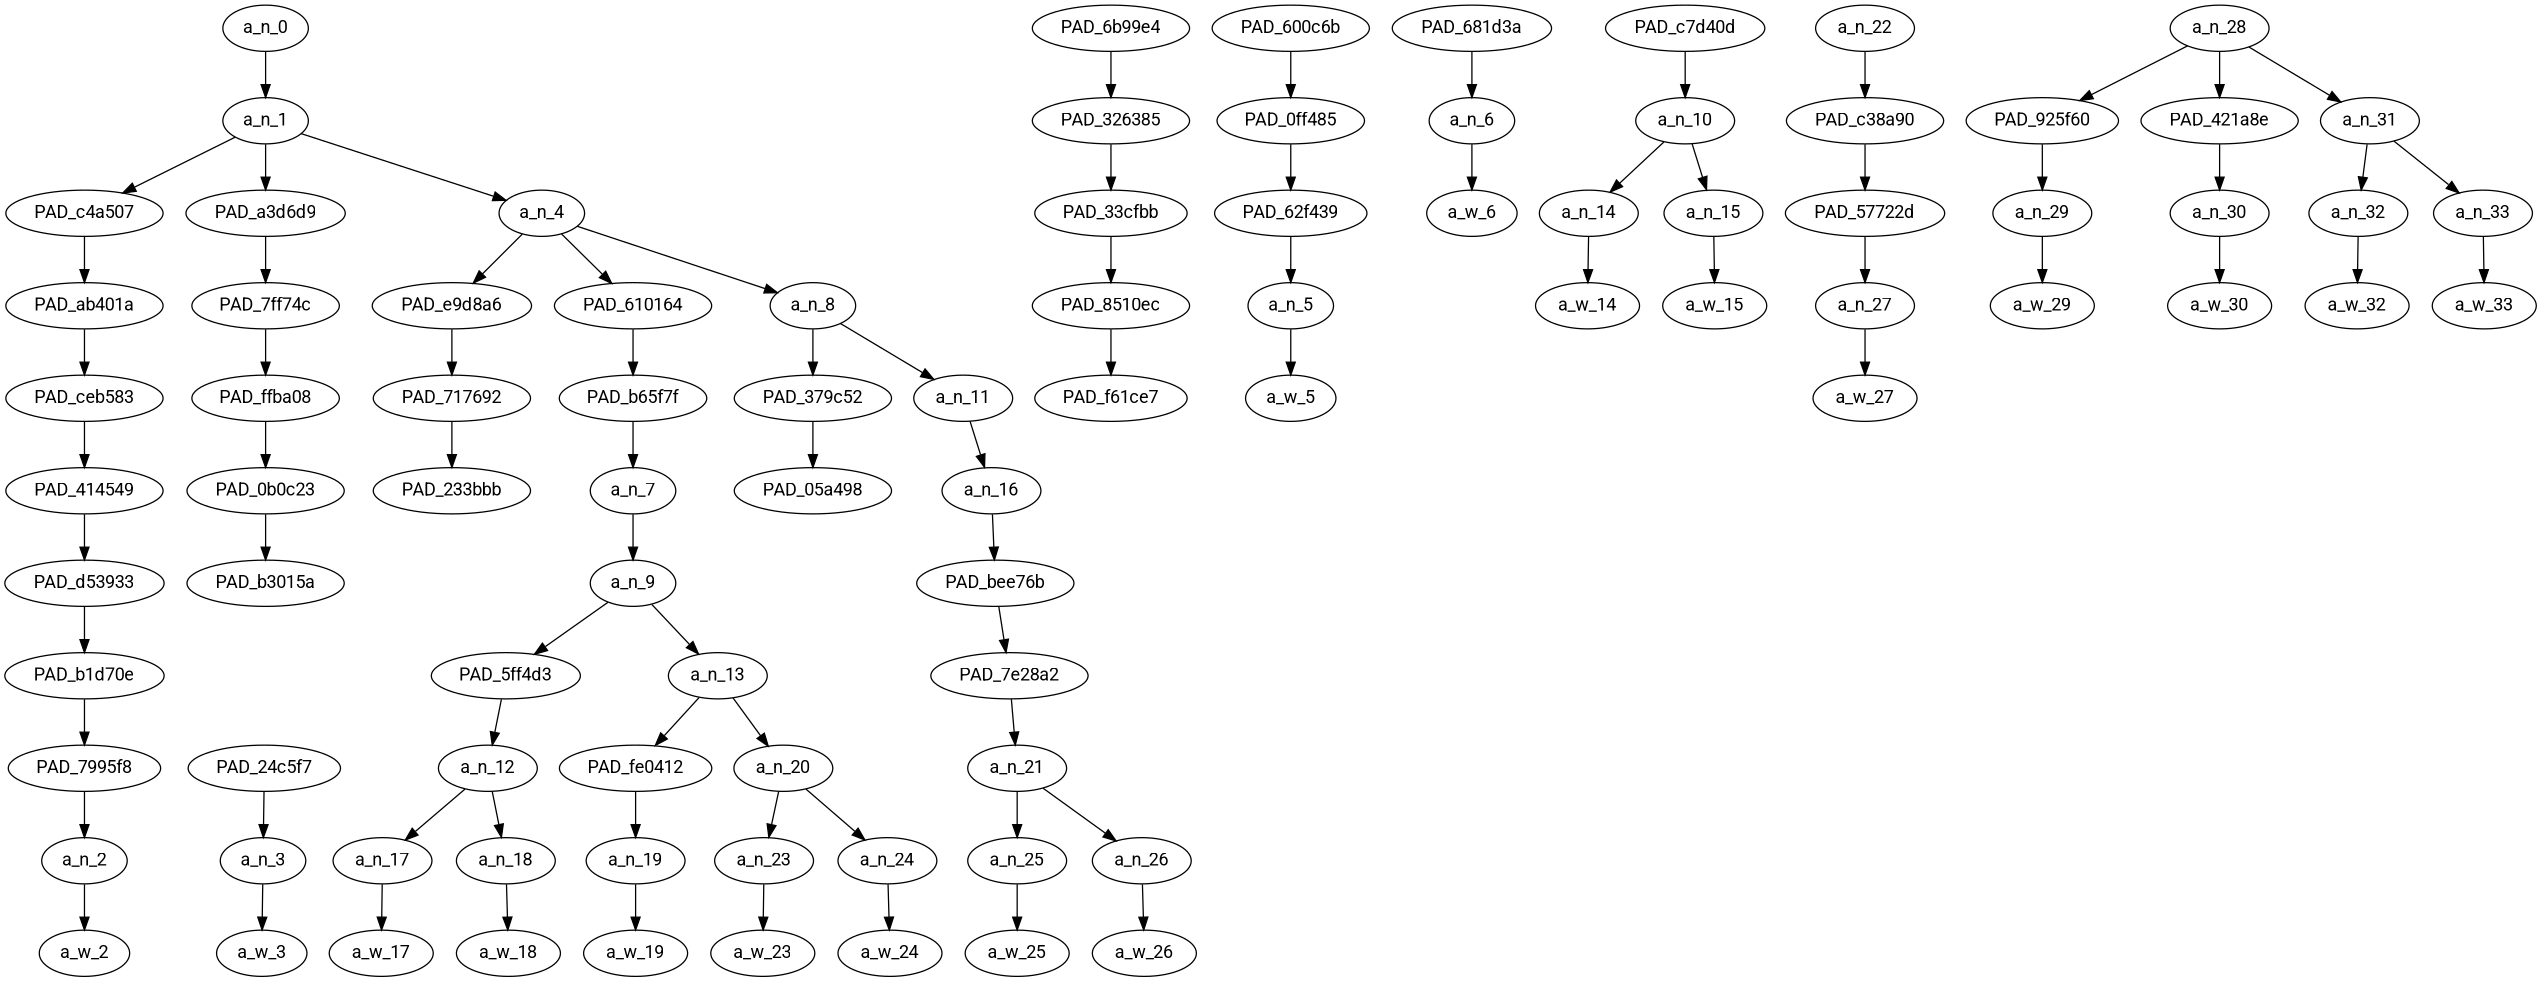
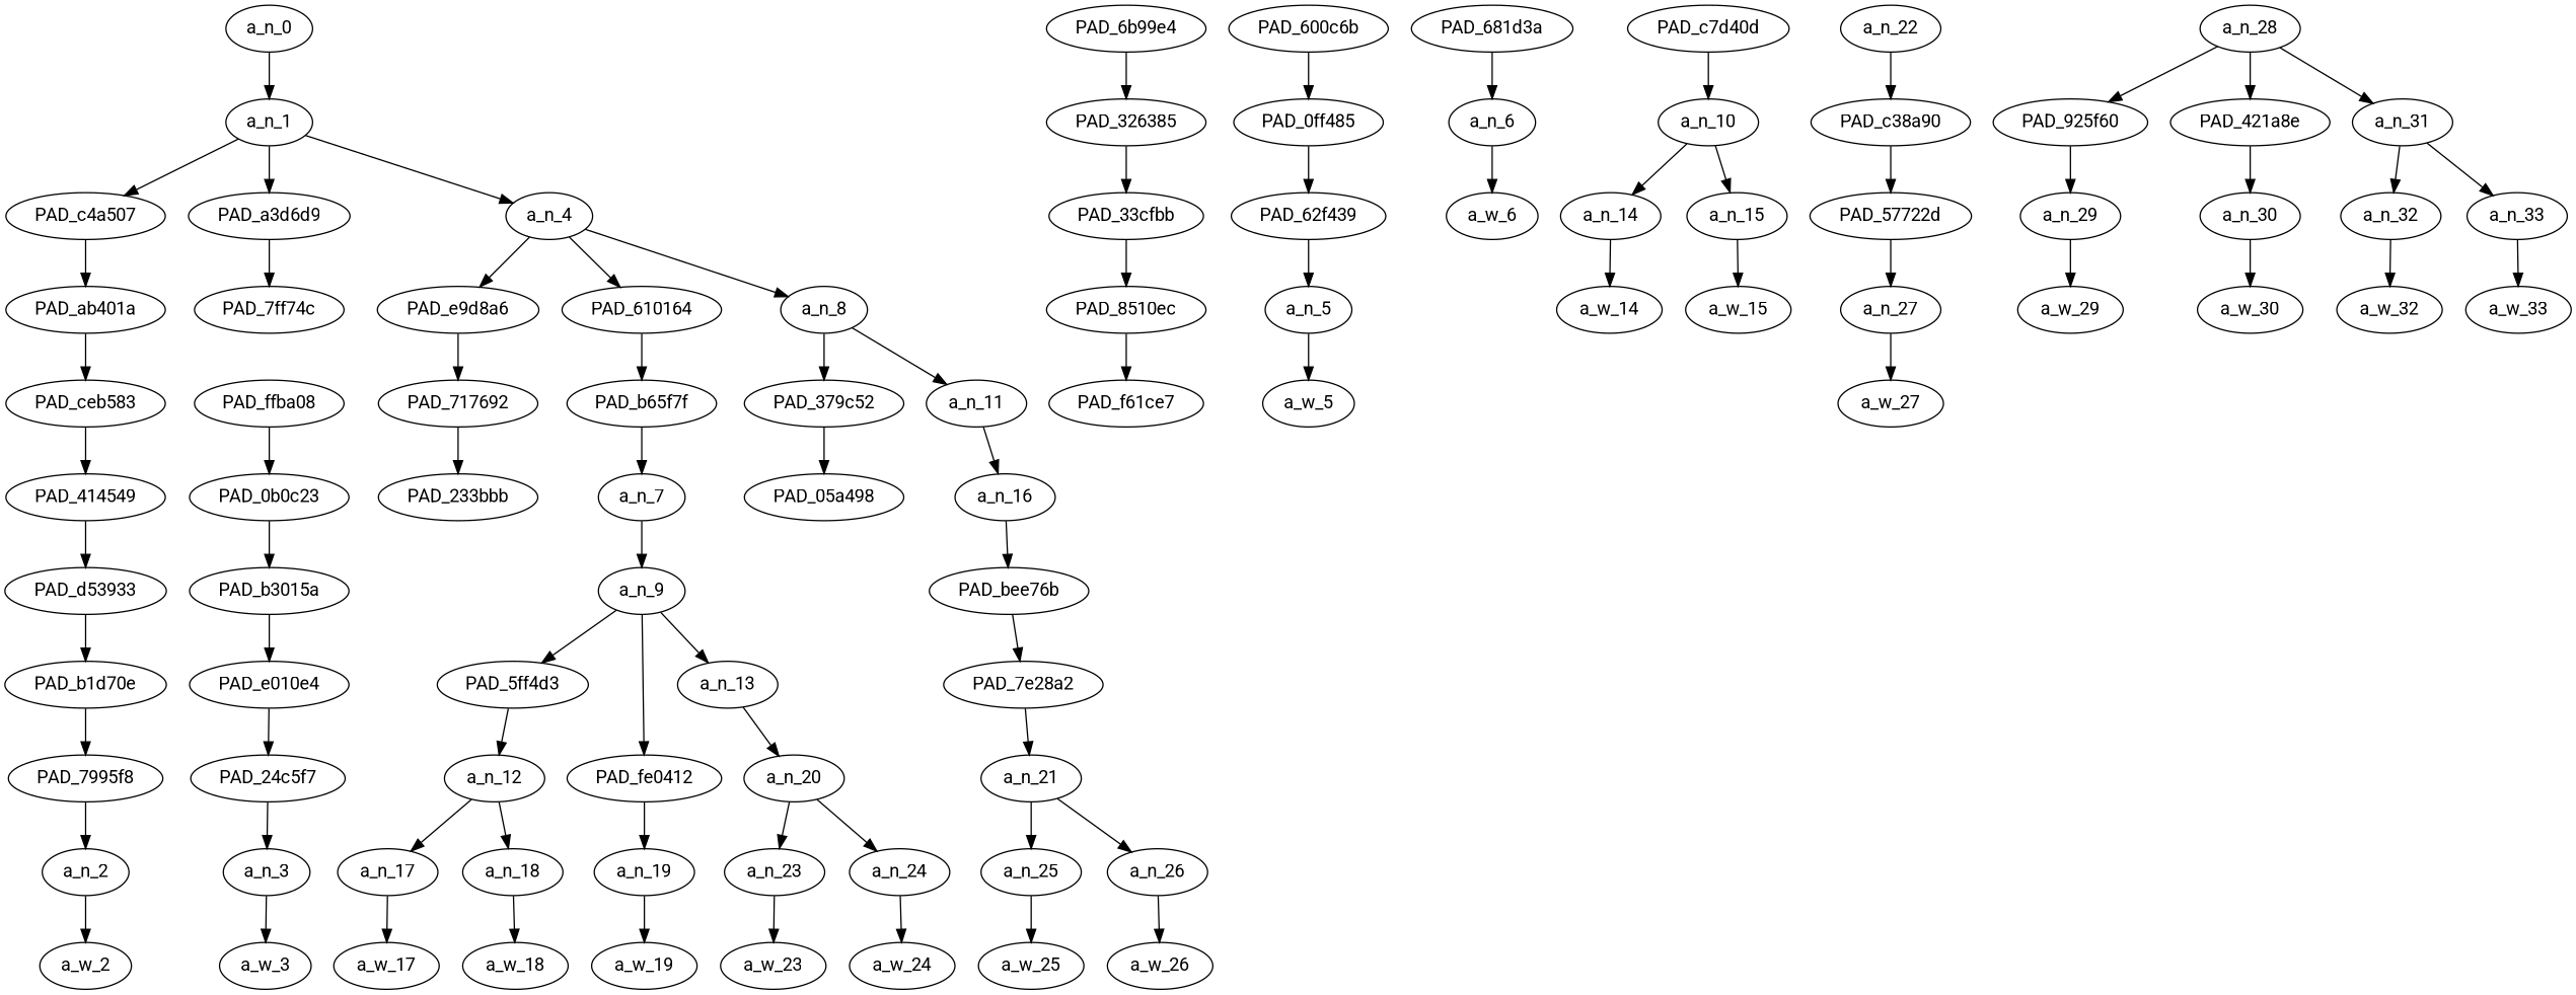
  strict digraph {
    fontname=Roboto
    node [div_dir=1 fontname=Roboto index=0 level=1 text_span="[0]" value=0.04446238]
    edge [fontname=Roboto]
    a_n_0 [level=10 text_span="[0, 1, 2, 3, 4, 5, 6, 7, 8, 9, 10, 11, 12, 13, 14, 15, 16, 17]" value=1.00000002]
    a_n_1 [level=9 text_span="[0, 1, 2, 3, 4, 5, 6, 7, 8, 9, 10, 11, 12, 13, 14, 15, 16, 17]" value=0.99889723]
    PAD_c4a507 [level=8]
    PAD_a3d6d9 [index=1 level=8 text_span="[1]" value=0.03326341]
    a_n_4 [index=2 level=8 text_span="[2, 3, 4, 5, 6, 7, 8, 9, 10, 11, 12, 13, 14, 15, 16, 17]" value=0.92006864]
    PAD_ab401a [level=7]
    PAD_7ff74c [index=1 level=7 text_span="[1]" value=0.03326341]
    PAD_e9d8a6 [index=2 level=7 text_span="[2]" value=0.04112281]
    PAD_610164 [index=4 level=7 text_span="[4, 5, 6, 7, 8]" value=0.39559075]
    a_n_8 [index=5 level=7 text_span="[9, 10, 11, 12, 13, 14, 15, 16, 17]" value=0.44298831]
    PAD_ceb583 [level=6]
    PAD_ffba08 [index=1 level=6 text_span="[1]" value=0.03326341]
    PAD_717692 [index=2 level=6 text_span="[2]" value=0.04112281]
    PAD_6b99e4 [index=3 level=7 text_span="[3]" value=0.03933446]
    PAD_326385 [index=3 level=6 text_span="[3]" value=0.03933446]
    PAD_b65f7f [index=4 level=6 text_span="[4, 5, 6, 7, 8]" value=0.39559075]
    PAD_379c52 [index=5 level=6 text_span="[9, 10]" value=0.05647863]
    a_n_11 [index=6 level=6 text_span="[11, 12, 13, 14, 15, 16, 17]" value=0.38611157]
    PAD_414549 [level=5]
    PAD_d53933 [level=4]
    PAD_b1d70e [level=3]
    PAD_7995f8 [level=2]
    a_n_2
    a_w_2 [div_dir=0 level=0 value=do]
    PAD_0b0c23 [index=1 level=5 text_span="[1]" value=0.03326341]
    PAD_b3015a [index=1 level=4 text_span="[1]" value=0.03326341]
+   PAD_e010e4 [index=1 level=3 text_span="[1]" value=0.03326341]
    PAD_24c5f7 [index=1 level=2 text_span="[1]" value=0.03326341]
    a_n_3 [index=1 text_span="[1]" value=0.03326341]
    a_w_3 [div_dir=0 index=1 level=0 text_span="[1]" value=not]
    PAD_233bbb [index=2 level=5 text_span="[2]" value=0.04112281]
    PAD_33cfbb [index=3 level=5 text_span="[3]" value=0.03933446]
    a_n_7 [index=4 level=5 text_span="[4, 5, 6, 7, 8]" value=0.39559075]
    PAD_05a498 [index=5 level=5 text_span="[9, 10]" value=0.05647863]
    a_n_16 [index=6 level=5 text_span="[11, 12, 13, 14, 15, 16, 17]" value=0.38586951]
    PAD_600c6b [index=2 level=4 text_span="[2]" value=0.04112281]
    PAD_0ff485 [index=2 level=3 text_span="[2]" value=0.04112281]
    PAD_62f439 [index=2 level=2 text_span="[2]" value=0.04112281]
    a_n_5 [index=2 text_span="[2]" value=0.04112281]
    a_w_5 [div_dir=0 index=2 level=0 text_span="[2]" value=feel]
    PAD_8510ec [index=3 level=4 text_span="[3]" value=0.03933446]
    PAD_f61ce7 [index=3 level=3 text_span="[3]" value=0.03933446]
    PAD_681d3a [index=3 level=2 text_span="[3]" value=0.03933446]
    a_n_6 [index=3 text_span="[3]" value=0.03933446]
    a_w_6 [div_dir=0 index=3 level=0 text_span="[3]" value=bad]
    a_n_9 [index=4 level=4 text_span="[4, 5, 6, 7, 8]" value=0.39456630]
    PAD_5ff4d3 [index=4 level=3 text_span="[4, 5]" value=0.30070278]
    a_n_13 [index=5 level=3 text_span="[6, 7, 8]" value=0.09283907]
    a_n_12 [index=4 level=2 text_span="[4, 5]" value=0.30070278]
    PAD_fe0412 [index=5 level=2 text_span="[6]" value=0.02890718]
    a_n_20 [index=6 level=2 text_span="[7, 8]" value=0.06359310]
    a_n_17 [index=4 text_span="[4]" value=0.03544622]
    a_n_18 [index=5 text_span="[5]" value=0.26419743]
    a_n_19 [index=6 text_span="[6]" value=0.02890718]
    a_n_23 [index=7 text_span="[7]" value=0.02500586]
    a_n_24 [index=8 text_span="[8]" value=0.03836538]
    a_w_17 [div_dir=0 index=4 level=0 text_span="[4]" value=the]
    a_w_18 [div_dir=0 index=5 level=0 text_span="[5]" value=muzzies]
    a_w_19 [div_dir=0 index=6 level=0 text_span="[6]" value=have]
    a_w_23 [div_dir=0 index=7 level=0 text_span="[7]" value=a]
    a_w_24 [div_dir=0 index=8 level=0 text_span="[8]" value=party]
    PAD_bee76b [index=6 level=4 text_span="[11, 12]" value=0.12891209]
    PAD_c7d40d [index=6 level=3 text_span="[9, 10]" value=0.05647863]
    a_n_10 [index=7 level=2 text_span="[9, 10]" value=0.05647863]
    a_n_14 [index=9 text_span="[9]" value=0.03028209]
    a_n_15 [index=10 text_span="[10]" value=0.02580935]
    a_w_14 [div_dir=0 index=9 level=0 text_span="[9]" value=every]
    a_w_15 [div_dir=0 index=10 level=0 text_span="[10]" value=time]
    PAD_7e28a2 [index=7 level=3 text_span="[11, 12]" value=0.12891209]
    a_n_22 [div_dir=-1 index=7 level=4 text_span="[13, 14, 15, 16, 17]" value=0.25671535]
    PAD_c38a90 [div_dir=-1 index=8 level=3 text_span="[13]" value=0.03403354]
    a_n_21 [index=8 level=2 text_span="[11, 12]" value=0.12891209]
    PAD_57722d [div_dir=-1 index=9 level=2 text_span="[13]" value=0.03403354]
    a_n_28 [div_dir=-1 index=9 level=3 text_span="[14, 15, 16, 17]" value=0.22258604]
    PAD_925f60 [div_dir=-1 index=10 level=2 text_span="[14]" value=0.04780750]
    PAD_421a8e [div_dir=-1 index=11 level=2 text_span="[15]" value=0.03746474]
    a_n_31 [index=12 level=2 text_span="[16, 17]" value=0.13724823]
    a_n_25 [index=11 text_span="[11]" value=0.03053784]
    a_n_26 [index=12 text_span="[12]" value=0.09789034]
    a_w_25 [div_dir=0 index=11 level=0 text_span="[11]" value=a1]
    a_w_26 [div_dir=0 index=12 level=0 text_span="[12]" value=westerner]
    a_n_27 [div_dir=-1 index=13 text_span="[13]" value=0.03403354]
    a_n_29 [div_dir=-1 index=14 text_span="[14]" value=0.04780750]
    a_n_30 [div_dir=-1 index=15 text_span="[15]" value=0.03746474]
    a_n_32 [div_dir=-1 index=16 text_span="[16]" value=0.08632802]
    a_n_33 [index=17 text_span="[17]" value=0.05091021]
    a_w_27 [div_dir=0 index=13 level=0 text_span="[13]" value=is]
    a_w_29 [div_dir=0 index=14 level=0 text_span="[14]" value=blown]
    a_w_30 [div_dir=0 index=15 level=0 text_span="[15]" value=up]
    a_w_32 [div_dir=0 index=16 level=0 text_span="[16]" value=cheers]
    a_w_33 [div_dir=0 index=17 level=0 text_span="[17]" value="<number>"]
    a_n_0 -> a_n_1
    a_n_1 -> PAD_c4a507
    a_n_1 -> PAD_a3d6d9
    a_n_1 -> a_n_4
    PAD_c4a507 -> PAD_ab401a
    PAD_a3d6d9 -> PAD_7ff74c
    a_n_4 -> PAD_e9d8a6
    a_n_4 -> PAD_610164
    a_n_4 -> a_n_8
    PAD_ab401a -> PAD_ceb583
-   PAD_7ff74c -> PAD_ffba08
    PAD_e9d8a6 -> PAD_717692
    PAD_610164 -> PAD_b65f7f
    a_n_8 -> PAD_379c52
    a_n_8 -> a_n_11
    PAD_ceb583 -> PAD_414549
    PAD_ffba08 -> PAD_0b0c23
    PAD_717692 -> PAD_233bbb
    PAD_6b99e4 -> PAD_326385
    PAD_326385 -> PAD_33cfbb
    PAD_b65f7f -> a_n_7
    PAD_379c52 -> PAD_05a498
    a_n_11 -> a_n_16
    PAD_414549 -> PAD_d53933
    PAD_d53933 -> PAD_b1d70e
    PAD_b1d70e -> PAD_7995f8
    PAD_7995f8 -> a_n_2
    a_n_2 -> a_w_2
    PAD_0b0c23 -> PAD_b3015a
+   PAD_b3015a -> PAD_e010e4
+   PAD_e010e4 -> PAD_24c5f7
    PAD_24c5f7 -> a_n_3
    a_n_3 -> a_w_3
    PAD_33cfbb -> PAD_8510ec
    a_n_7 -> a_n_9
    a_n_16 -> PAD_bee76b
    PAD_600c6b -> PAD_0ff485
    PAD_0ff485 -> PAD_62f439
    PAD_62f439 -> a_n_5
    a_n_5 -> a_w_5
    PAD_8510ec -> PAD_f61ce7
    PAD_681d3a -> a_n_6
    a_n_6 -> a_w_6
    a_n_9 -> PAD_5ff4d3
    a_n_9 -> a_n_13
    PAD_5ff4d3 -> a_n_12
-   a_n_13 -> PAD_fe0412
+   a_n_9 -> PAD_fe0412
    a_n_13 -> a_n_20
    a_n_12 -> a_n_17
    a_n_12 -> a_n_18
    PAD_fe0412 -> a_n_19
    a_n_20 -> a_n_23
    a_n_20 -> a_n_24
    a_n_17 -> a_w_17
    a_n_18 -> a_w_18
    a_n_19 -> a_w_19
    a_n_23 -> a_w_23
    a_n_24 -> a_w_24
    PAD_bee76b -> PAD_7e28a2
    PAD_c7d40d -> a_n_10
    a_n_10 -> a_n_14
    a_n_10 -> a_n_15
    a_n_14 -> a_w_14
    a_n_15 -> a_w_15
    PAD_7e28a2 -> a_n_21
    a_n_22 -> PAD_c38a90
    PAD_c38a90 -> PAD_57722d
    a_n_21 -> a_n_25
    a_n_21 -> a_n_26
    PAD_57722d -> a_n_27
    a_n_28 -> PAD_925f60
    a_n_28 -> PAD_421a8e
    a_n_28 -> a_n_31
    PAD_925f60 -> a_n_29
    PAD_421a8e -> a_n_30
    a_n_31 -> a_n_32
    a_n_31 -> a_n_33
    a_n_25 -> a_w_25
    a_n_26 -> a_w_26
    a_n_27 -> a_w_27
    a_n_29 -> a_w_29
    a_n_30 -> a_w_30
    a_n_32 -> a_w_32
    a_n_33 -> a_w_33
  }
